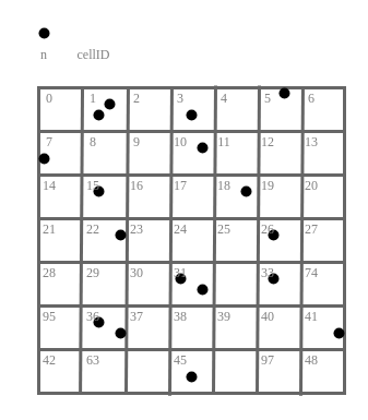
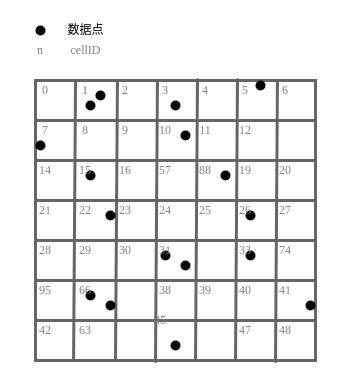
  <mxCell id="0" />
  <mxCell id="1" parent="0" />
  <mxCell id="2" value="" style="rounded=0;whiteSpace=wrap;html=1;fillColor=none;strokeWidth=3;strokeColor=#666666;" vertex="1" parent="1"><mxGeometry x="35" y="80" width="280" height="280" as="geometry" /></mxCell>
  <mxCell id="3" value="" style="endArrow=none;html=1;strokeWidth=3;exitX=0.136;exitY=1.004;exitDx=0;exitDy=0;exitPerimeter=0;entryX=0.143;entryY=-0.004;entryDx=0;entryDy=0;entryPerimeter=0;strokeColor=#666666;" edge="1" parent="1" source="2" target="2"><mxGeometry width="50" height="50" relative="1" as="geometry"><mxPoint x="195" y="320" as="sourcePoint" /><mxPoint x="245" y="270" as="targetPoint" /></mxGeometry></mxCell>
  <mxCell id="4" value="" style="endArrow=none;html=1;strokeWidth=3;exitX=0.136;exitY=1.004;exitDx=0;exitDy=0;exitPerimeter=0;entryX=0.143;entryY=-0.004;entryDx=0;entryDy=0;entryPerimeter=0;strokeColor=#666666;" edge="1" parent="1"><mxGeometry width="50" height="50" relative="1" as="geometry"><mxPoint x="115" y="361.12" as="sourcePoint" /><mxPoint x="116.96" y="78.88" as="targetPoint" /></mxGeometry></mxCell>
  <mxCell id="5" value="" style="endArrow=none;html=1;strokeWidth=3;exitX=0.136;exitY=1.004;exitDx=0;exitDy=0;exitPerimeter=0;entryX=0.143;entryY=-0.004;entryDx=0;entryDy=0;entryPerimeter=0;strokeColor=#666666;" edge="1" parent="1"><mxGeometry width="50" height="50" relative="1" as="geometry"><mxPoint x="155" y="362.24" as="sourcePoint" /><mxPoint x="156.96" y="80" as="targetPoint" /></mxGeometry></mxCell>
  <mxCell id="6" value="" style="endArrow=none;html=1;strokeWidth=3;exitX=0.136;exitY=1.004;exitDx=0;exitDy=0;exitPerimeter=0;strokeColor=#666666;" edge="1" parent="1"><mxGeometry width="50" height="50" relative="1" as="geometry"><mxPoint x="195" y="360" as="sourcePoint" /><mxPoint x="197" y="78" as="targetPoint" /></mxGeometry></mxCell>
  <mxCell id="7" value="" style="endArrow=none;html=1;strokeWidth=3;exitX=0.136;exitY=1.004;exitDx=0;exitDy=0;exitPerimeter=0;strokeColor=#666666;" edge="1" parent="1"><mxGeometry width="50" height="50" relative="1" as="geometry"><mxPoint x="235" y="360" as="sourcePoint" /><mxPoint x="237" y="78" as="targetPoint" /></mxGeometry></mxCell>
  <mxCell id="8" value="" style="endArrow=none;html=1;strokeWidth=3;exitX=0.136;exitY=1.004;exitDx=0;exitDy=0;exitPerimeter=0;entryX=0.143;entryY=-0.004;entryDx=0;entryDy=0;entryPerimeter=0;strokeColor=#666666;" edge="1" parent="1"><mxGeometry width="50" height="50" relative="1" as="geometry"><mxPoint x="275" y="362.24" as="sourcePoint" /><mxPoint x="276.96" y="80" as="targetPoint" /></mxGeometry></mxCell>
  <mxCell id="9" value="" style="endArrow=none;html=1;strokeWidth=3;entryX=0.996;entryY=0.143;entryDx=0;entryDy=0;entryPerimeter=0;strokeColor=#666666;" edge="1" parent="1" target="2"><mxGeometry width="50" height="50" relative="1" as="geometry"><mxPoint x="35" y="120" as="sourcePoint" /><mxPoint x="245" y="270" as="targetPoint" /><Array as="points"><mxPoint x="65" y="120" /></Array></mxGeometry></mxCell>
  <mxCell id="10" value="" style="endArrow=none;html=1;strokeWidth=3;entryX=0.996;entryY=0.143;entryDx=0;entryDy=0;entryPerimeter=0;strokeColor=#666666;" edge="1" parent="1"><mxGeometry width="50" height="50" relative="1" as="geometry"><mxPoint x="35" y="160" as="sourcePoint" /><mxPoint x="313.88" y="160.04" as="targetPoint" /><Array as="points"><mxPoint x="65" y="160" /></Array></mxGeometry></mxCell>
  <mxCell id="11" value="" style="endArrow=none;html=1;strokeWidth=3;entryX=0.996;entryY=0.143;entryDx=0;entryDy=0;entryPerimeter=0;strokeColor=#666666;" edge="1" parent="1"><mxGeometry width="50" height="50" relative="1" as="geometry"><mxPoint x="35" y="200" as="sourcePoint" /><mxPoint x="313.88" y="200.04" as="targetPoint" /><Array as="points"><mxPoint x="65" y="200" /></Array></mxGeometry></mxCell>
  <mxCell id="12" value="" style="endArrow=none;html=1;strokeWidth=3;entryX=0.996;entryY=0.143;entryDx=0;entryDy=0;entryPerimeter=0;strokeColor=#666666;" edge="1" parent="1"><mxGeometry width="50" height="50" relative="1" as="geometry"><mxPoint x="36.12" y="240" as="sourcePoint" /><mxPoint x="315" y="240.04" as="targetPoint" /><Array as="points"><mxPoint x="66.12" y="240" /></Array></mxGeometry></mxCell>
  <mxCell id="13" value="" style="endArrow=none;html=1;strokeWidth=3;entryX=0.996;entryY=0.143;entryDx=0;entryDy=0;entryPerimeter=0;strokeColor=#666666;" edge="1" parent="1"><mxGeometry width="50" height="50" relative="1" as="geometry"><mxPoint x="35" y="280" as="sourcePoint" /><mxPoint x="313.88" y="280.04" as="targetPoint" /><Array as="points"><mxPoint x="65" y="280" /></Array></mxGeometry></mxCell>
  <mxCell id="14" value="" style="endArrow=none;html=1;strokeWidth=3;entryX=0.996;entryY=0.143;entryDx=0;entryDy=0;entryPerimeter=0;strokeColor=#666666;" edge="1" parent="1"><mxGeometry width="50" height="50" relative="1" as="geometry"><mxPoint x="36.12" y="320" as="sourcePoint" /><mxPoint x="315" y="320.04" as="targetPoint" /><Array as="points"><mxPoint x="66.12" y="320" /></Array></mxGeometry></mxCell>
  <mxCell id="15" value="" style="ellipse;whiteSpace=wrap;html=1;strokeWidth=3;fillColor=#000000;strokeColor=none;" vertex="1" parent="1"><mxGeometry x="95" y="90" width="10" height="10" as="geometry" /></mxCell>
  <mxCell id="16" value="" style="ellipse;whiteSpace=wrap;html=1;strokeWidth=3;fillColor=#000000;strokeColor=none;" vertex="1" parent="1"><mxGeometry x="85" y="100" width="10" height="10" as="geometry" /></mxCell>
  <mxCell id="17" value="" style="ellipse;whiteSpace=wrap;html=1;strokeWidth=3;fillColor=#000000;strokeColor=none;" vertex="1" parent="1"><mxGeometry x="170" y="100" width="10" height="10" as="geometry" /></mxCell>
  <mxCell id="18" value="" style="ellipse;whiteSpace=wrap;html=1;strokeWidth=3;fillColor=#000000;strokeColor=none;" vertex="1" parent="1"><mxGeometry x="180" y="130" width="10" height="10" as="geometry" /></mxCell>
  <mxCell id="19" value="" style="ellipse;whiteSpace=wrap;html=1;strokeWidth=3;fillColor=#000000;strokeColor=none;" vertex="1" parent="1"><mxGeometry x="85" y="170" width="10" height="10" as="geometry" /></mxCell>
  <mxCell id="20" value="" style="ellipse;whiteSpace=wrap;html=1;strokeWidth=3;fillColor=#000000;strokeColor=none;" vertex="1" parent="1"><mxGeometry x="220" y="170" width="10" height="10" as="geometry" /></mxCell>
  <mxCell id="21" value="" style="ellipse;whiteSpace=wrap;html=1;strokeWidth=3;fillColor=#000000;strokeColor=none;" vertex="1" parent="1"><mxGeometry x="245" y="210" width="10" height="10" as="geometry" /></mxCell>
  <mxCell id="22" value="" style="ellipse;whiteSpace=wrap;html=1;strokeWidth=3;fillColor=#000000;strokeColor=none;" vertex="1" parent="1"><mxGeometry x="105" y="210" width="10" height="10" as="geometry" /></mxCell>
  <mxCell id="23" value="" style="ellipse;whiteSpace=wrap;html=1;strokeWidth=3;fillColor=#000000;strokeColor=none;" vertex="1" parent="1"><mxGeometry x="160" y="250" width="10" height="10" as="geometry" /></mxCell>
  <mxCell id="24" value="" style="ellipse;whiteSpace=wrap;html=1;strokeWidth=3;fillColor=#000000;strokeColor=none;" vertex="1" parent="1"><mxGeometry x="180" y="260" width="10" height="10" as="geometry" /></mxCell>
  <mxCell id="25" value="" style="ellipse;whiteSpace=wrap;html=1;strokeWidth=3;fillColor=#000000;strokeColor=none;" vertex="1" parent="1"><mxGeometry x="245" y="250" width="10" height="10" as="geometry" /></mxCell>
  <mxCell id="26" value="" style="ellipse;whiteSpace=wrap;html=1;strokeWidth=3;fillColor=#000000;strokeColor=none;" vertex="1" parent="1"><mxGeometry x="85" y="290" width="10" height="10" as="geometry" /></mxCell>
  <mxCell id="27" value="" style="ellipse;whiteSpace=wrap;html=1;strokeWidth=3;fillColor=#000000;strokeColor=none;" vertex="1" parent="1"><mxGeometry x="105" y="300" width="10" height="10" as="geometry" /></mxCell>
  <mxCell id="28" value="" style="ellipse;whiteSpace=wrap;html=1;strokeWidth=3;fillColor=#000000;strokeColor=none;" vertex="1" parent="1"><mxGeometry x="170" y="340" width="10" height="10" as="geometry" /></mxCell>
  <mxCell id="29" value="" style="ellipse;whiteSpace=wrap;html=1;strokeWidth=3;fillColor=#000000;strokeColor=none;" vertex="1" parent="1"><mxGeometry x="35" y="140" width="10" height="10" as="geometry" /></mxCell>
  <mxCell id="30" value="" style="ellipse;whiteSpace=wrap;html=1;strokeWidth=3;fillColor=#000000;strokeColor=none;" vertex="1" parent="1"><mxGeometry x="305" y="300" width="10" height="10" as="geometry" /></mxCell>
  <mxCell id="31" value="" style="ellipse;whiteSpace=wrap;html=1;strokeWidth=3;fillColor=#000000;strokeColor=none;" vertex="1" parent="1"><mxGeometry x="255" y="80" width="10" height="10" as="geometry" /></mxCell>
  <mxCell id="32" value="" style="ellipse;whiteSpace=wrap;html=1;strokeWidth=3;fillColor=#000000;strokeColor=none;" vertex="1" parent="1"><mxGeometry x="35" y="25" width="10" height="10" as="geometry" /></mxCell>
+ <mxCell id="33" value="&lt;font face=&quot;Verdana&quot;&gt;数据点&lt;/font&gt;" style="text;html=1;strokeColor=none;fillColor=none;align=center;verticalAlign=middle;whiteSpace=wrap;rounded=0;" vertex="1" parent="1"><mxGeometry x="47.5" y="20" width="75" height="20" as="geometry" /></mxCell>
  <mxCell id="34" value="0" style="text;html=1;strokeColor=none;fillColor=none;align=center;verticalAlign=middle;whiteSpace=wrap;rounded=0;fontFamily=Verdana;fontColor=#808080;" vertex="1" parent="1"><mxGeometry x="25" y="80" width="40" height="20" as="geometry" /></mxCell>
  <mxCell id="35" value="1" style="text;html=1;strokeColor=none;fillColor=none;align=center;verticalAlign=middle;whiteSpace=wrap;rounded=0;fontFamily=Verdana;fontColor=#808080;" vertex="1" parent="1"><mxGeometry x="65" y="80" width="40" height="20" as="geometry" /></mxCell>
  <mxCell id="36" value="2" style="text;html=1;strokeColor=none;fillColor=none;align=center;verticalAlign=middle;whiteSpace=wrap;rounded=0;fontFamily=Verdana;fontColor=#808080;" vertex="1" parent="1"><mxGeometry x="105" y="80" width="40" height="20" as="geometry" /></mxCell>
  <mxCell id="37" value="3" style="text;html=1;strokeColor=none;fillColor=none;align=center;verticalAlign=middle;whiteSpace=wrap;rounded=0;fontFamily=Verdana;fontColor=#808080;" vertex="1" parent="1"><mxGeometry x="145" y="80" width="40" height="20" as="geometry" /></mxCell>
  <mxCell id="38" value="4" style="text;html=1;strokeColor=none;fillColor=none;align=center;verticalAlign=middle;whiteSpace=wrap;rounded=0;fontFamily=Verdana;fontColor=#808080;" vertex="1" parent="1"><mxGeometry x="185" y="80" width="40" height="20" as="geometry" /></mxCell>
  <mxCell id="39" value="5" style="text;html=1;strokeColor=none;fillColor=none;align=center;verticalAlign=middle;whiteSpace=wrap;rounded=0;fontFamily=Verdana;fontColor=#808080;" vertex="1" parent="1"><mxGeometry x="225" y="80" width="40" height="20" as="geometry" /></mxCell>
  <mxCell id="40" value="6" style="text;html=1;strokeColor=none;fillColor=none;align=center;verticalAlign=middle;whiteSpace=wrap;rounded=0;fontFamily=Verdana;fontColor=#808080;" vertex="1" parent="1"><mxGeometry x="265" y="80" width="40" height="20" as="geometry" /></mxCell>
  <mxCell id="41" value="n" style="text;html=1;strokeColor=none;fillColor=none;align=center;verticalAlign=middle;whiteSpace=wrap;rounded=0;fontFamily=Verdana;fontColor=#808080;" vertex="1" parent="1"><mxGeometry x="20" y="40" width="40" height="20" as="geometry" /></mxCell>
  <mxCell id="42" value="&lt;font face=&quot;Verdana&quot;&gt;cellID&lt;/font&gt;" style="text;html=1;strokeColor=none;fillColor=none;align=center;verticalAlign=middle;whiteSpace=wrap;rounded=0;fontColor=#808080;" vertex="1" parent="1"><mxGeometry x="47.5" y="40" width="75" height="20" as="geometry" /></mxCell>
  <mxCell id="43" value="7" style="text;html=1;strokeColor=none;fillColor=none;align=center;verticalAlign=middle;whiteSpace=wrap;rounded=0;fontFamily=Verdana;fontColor=#808080;" vertex="1" parent="1"><mxGeometry x="25" y="120" width="40" height="20" as="geometry" /></mxCell>
  <mxCell id="44" value="14" style="text;html=1;strokeColor=none;fillColor=none;align=center;verticalAlign=middle;whiteSpace=wrap;rounded=0;fontFamily=Verdana;fontColor=#808080;" vertex="1" parent="1"><mxGeometry x="25" y="160" width="40" height="20" as="geometry" /></mxCell>
  <mxCell id="45" value="21" style="text;html=1;strokeColor=none;fillColor=none;align=center;verticalAlign=middle;whiteSpace=wrap;rounded=0;fontFamily=Verdana;fontColor=#808080;" vertex="1" parent="1"><mxGeometry x="25" y="200" width="40" height="20" as="geometry" /></mxCell>
  <mxCell id="46" value="28" style="text;html=1;strokeColor=none;fillColor=none;align=center;verticalAlign=middle;whiteSpace=wrap;rounded=0;fontFamily=Verdana;fontColor=#808080;" vertex="1" parent="1"><mxGeometry x="25" y="240" width="40" height="20" as="geometry" /></mxCell>
  <mxCell id="47" value="95" style="text;html=1;strokeColor=none;fillColor=none;align=center;verticalAlign=middle;whiteSpace=wrap;rounded=0;fontFamily=Verdana;fontColor=#808080;" vertex="1" parent="1"><mxGeometry x="25" y="280" width="40" height="20" as="geometry" /></mxCell>
  <mxCell id="48" value="42" style="text;html=1;strokeColor=none;fillColor=none;align=center;verticalAlign=middle;whiteSpace=wrap;rounded=0;fontFamily=Verdana;fontColor=#808080;" vertex="1" parent="1"><mxGeometry x="25" y="320" width="40" height="20" as="geometry" /></mxCell>
  <mxCell id="49" value="8" style="text;html=1;strokeColor=none;fillColor=none;align=center;verticalAlign=middle;whiteSpace=wrap;rounded=0;fontFamily=Verdana;fontColor=#808080;" vertex="1" parent="1"><mxGeometry x="65" y="120" width="40" height="20" as="geometry" /></mxCell>
  <mxCell id="50" value="15" style="text;html=1;strokeColor=none;fillColor=none;align=center;verticalAlign=middle;whiteSpace=wrap;rounded=0;fontFamily=Verdana;fontColor=#808080;" vertex="1" parent="1"><mxGeometry x="65" y="160" width="40" height="20" as="geometry" /></mxCell>
  <mxCell id="51" value="22" style="text;html=1;strokeColor=none;fillColor=none;align=center;verticalAlign=middle;whiteSpace=wrap;rounded=0;fontFamily=Verdana;fontColor=#808080;" vertex="1" parent="1"><mxGeometry x="65" y="200" width="40" height="20" as="geometry" /></mxCell>
  <mxCell id="52" value="29" style="text;html=1;strokeColor=none;fillColor=none;align=center;verticalAlign=middle;whiteSpace=wrap;rounded=0;fontFamily=Verdana;fontColor=#808080;" vertex="1" parent="1"><mxGeometry x="65" y="240" width="40" height="20" as="geometry" /></mxCell>
- <mxCell id="53" value="36" style="text;html=1;strokeColor=none;fillColor=none;align=center;verticalAlign=middle;whiteSpace=wrap;rounded=0;fontFamily=Verdana;fontColor=#808080;" vertex="1" parent="1"><mxGeometry x="65" y="280" width="40" height="20" as="geometry" /></mxCell>
+ <mxCell id="53" value="66" style="text;html=1;strokeColor=none;fillColor=none;align=center;verticalAlign=middle;whiteSpace=wrap;rounded=0;fontFamily=Verdana;fontColor=#808080;" vertex="1" parent="1"><mxGeometry x="65" y="280" width="40" height="20" as="geometry" /></mxCell>
  <mxCell id="54" value="63" style="text;html=1;strokeColor=none;fillColor=none;align=center;verticalAlign=middle;whiteSpace=wrap;rounded=0;fontFamily=Verdana;fontColor=#808080;" vertex="1" parent="1"><mxGeometry x="65" y="320" width="40" height="20" as="geometry" /></mxCell>
  <mxCell id="55" value="9" style="text;html=1;strokeColor=none;fillColor=none;align=center;verticalAlign=middle;whiteSpace=wrap;rounded=0;fontFamily=Verdana;fontColor=#808080;" vertex="1" parent="1"><mxGeometry x="105" y="120" width="40" height="20" as="geometry" /></mxCell>
  <mxCell id="56" value="16" style="text;html=1;strokeColor=none;fillColor=none;align=center;verticalAlign=middle;whiteSpace=wrap;rounded=0;fontFamily=Verdana;fontColor=#808080;" vertex="1" parent="1"><mxGeometry x="105" y="160" width="40" height="20" as="geometry" /></mxCell>
  <mxCell id="57" value="23" style="text;html=1;strokeColor=none;fillColor=none;align=center;verticalAlign=middle;whiteSpace=wrap;rounded=0;fontFamily=Verdana;fontColor=#808080;" vertex="1" parent="1"><mxGeometry x="105" y="200" width="40" height="20" as="geometry" /></mxCell>
  <mxCell id="58" value="30" style="text;html=1;strokeColor=none;fillColor=none;align=center;verticalAlign=middle;whiteSpace=wrap;rounded=0;fontFamily=Verdana;fontColor=#808080;" vertex="1" parent="1"><mxGeometry x="105" y="240" width="40" height="20" as="geometry" /></mxCell>
- <mxCell id="59" value="37" style="text;html=1;strokeColor=none;fillColor=none;align=center;verticalAlign=middle;whiteSpace=wrap;rounded=0;fontFamily=Verdana;fontColor=#808080;" vertex="1" parent="1"><mxGeometry x="105" y="280" width="40" height="20" as="geometry" /></mxCell>
  <mxCell id="60" value="10" style="text;html=1;strokeColor=none;fillColor=none;align=center;verticalAlign=middle;whiteSpace=wrap;rounded=0;fontFamily=Verdana;fontColor=#808080;" vertex="1" parent="1"><mxGeometry x="145" y="120" width="40" height="20" as="geometry" /></mxCell>
- <mxCell id="61" value="17" style="text;html=1;strokeColor=none;fillColor=none;align=center;verticalAlign=middle;whiteSpace=wrap;rounded=0;fontFamily=Verdana;fontColor=#808080;" vertex="1" parent="1"><mxGeometry x="145" y="160" width="40" height="20" as="geometry" /></mxCell>
+ <mxCell id="61" value="57" style="text;html=1;strokeColor=none;fillColor=none;align=center;verticalAlign=middle;whiteSpace=wrap;rounded=0;fontFamily=Verdana;fontColor=#808080;" vertex="1" parent="1"><mxGeometry x="145" y="160" width="40" height="20" as="geometry" /></mxCell>
  <mxCell id="62" value="24" style="text;html=1;strokeColor=none;fillColor=none;align=center;verticalAlign=middle;whiteSpace=wrap;rounded=0;fontFamily=Verdana;fontColor=#808080;" vertex="1" parent="1"><mxGeometry x="145" y="200" width="40" height="20" as="geometry" /></mxCell>
  <mxCell id="63" value="31" style="text;html=1;strokeColor=none;fillColor=none;align=center;verticalAlign=middle;whiteSpace=wrap;rounded=0;fontFamily=Verdana;fontColor=#808080;" vertex="1" parent="1"><mxGeometry x="145" y="240" width="40" height="20" as="geometry" /></mxCell>
  <mxCell id="64" value="38" style="text;html=1;strokeColor=none;fillColor=none;align=center;verticalAlign=middle;whiteSpace=wrap;rounded=0;fontFamily=Verdana;fontColor=#808080;" vertex="1" parent="1"><mxGeometry x="145" y="280" width="40" height="20" as="geometry" /></mxCell>
- <mxCell id="65" value="45" style="text;html=1;strokeColor=none;fillColor=none;align=center;verticalAlign=middle;whiteSpace=wrap;rounded=0;fontFamily=Verdana;fontColor=#808080;" vertex="1" parent="1"><mxGeometry x="145" y="320" width="40" height="20" as="geometry" /></mxCell>
+ <mxCell id="65" value="45" style="text;html=1;strokeColor=none;fillColor=none;align=center;verticalAlign=middle;whiteSpace=wrap;rounded=0;fontFamily=Verdana;fontColor=#808080;" vertex="1" parent="1"><mxGeometry x="140" y="310" width="40" height="20" as="geometry" /></mxCell>
  <mxCell id="66" value="11" style="text;html=1;strokeColor=none;fillColor=none;align=center;verticalAlign=middle;whiteSpace=wrap;rounded=0;fontFamily=Verdana;fontColor=#808080;" vertex="1" parent="1"><mxGeometry x="185" y="120" width="40" height="20" as="geometry" /></mxCell>
- <mxCell id="67" value="18" style="text;html=1;strokeColor=none;fillColor=none;align=center;verticalAlign=middle;whiteSpace=wrap;rounded=0;fontFamily=Verdana;fontColor=#808080;" vertex="1" parent="1"><mxGeometry x="185" y="160" width="40" height="20" as="geometry" /></mxCell>
+ <mxCell id="67" value="88" style="text;html=1;strokeColor=none;fillColor=none;align=center;verticalAlign=middle;whiteSpace=wrap;rounded=0;fontFamily=Verdana;fontColor=#808080;" vertex="1" parent="1"><mxGeometry x="185" y="160" width="40" height="20" as="geometry" /></mxCell>
  <mxCell id="68" value="25" style="text;html=1;strokeColor=none;fillColor=none;align=center;verticalAlign=middle;whiteSpace=wrap;rounded=0;fontFamily=Verdana;fontColor=#808080;" vertex="1" parent="1"><mxGeometry x="185" y="200" width="40" height="20" as="geometry" /></mxCell>
  <mxCell id="69" value="39" style="text;html=1;strokeColor=none;fillColor=none;align=center;verticalAlign=middle;whiteSpace=wrap;rounded=0;fontFamily=Verdana;fontColor=#808080;" vertex="1" parent="1"><mxGeometry x="185" y="280" width="40" height="20" as="geometry" /></mxCell>
  <mxCell id="70" value="12" style="text;html=1;strokeColor=none;fillColor=none;align=center;verticalAlign=middle;whiteSpace=wrap;rounded=0;fontFamily=Verdana;fontColor=#808080;" vertex="1" parent="1"><mxGeometry x="225" y="120" width="40" height="20" as="geometry" /></mxCell>
  <mxCell id="71" value="19" style="text;html=1;strokeColor=none;fillColor=none;align=center;verticalAlign=middle;whiteSpace=wrap;rounded=0;fontFamily=Verdana;fontColor=#808080;" vertex="1" parent="1"><mxGeometry x="225" y="160" width="40" height="20" as="geometry" /></mxCell>
  <mxCell id="72" value="26" style="text;html=1;strokeColor=none;fillColor=none;align=center;verticalAlign=middle;whiteSpace=wrap;rounded=0;fontFamily=Verdana;fontColor=#808080;" vertex="1" parent="1"><mxGeometry x="225" y="200" width="40" height="20" as="geometry" /></mxCell>
  <mxCell id="73" value="33" style="text;html=1;strokeColor=none;fillColor=none;align=center;verticalAlign=middle;whiteSpace=wrap;rounded=0;fontFamily=Verdana;fontColor=#808080;" vertex="1" parent="1"><mxGeometry x="225" y="240" width="40" height="20" as="geometry" /></mxCell>
  <mxCell id="74" value="40" style="text;html=1;strokeColor=none;fillColor=none;align=center;verticalAlign=middle;whiteSpace=wrap;rounded=0;fontFamily=Verdana;fontColor=#808080;" vertex="1" parent="1"><mxGeometry x="225" y="280" width="40" height="20" as="geometry" /></mxCell>
- <mxCell id="75" value="97" style="text;html=1;strokeColor=none;fillColor=none;align=center;verticalAlign=middle;whiteSpace=wrap;rounded=0;fontFamily=Verdana;fontColor=#808080;" vertex="1" parent="1"><mxGeometry x="225" y="320" width="40" height="20" as="geometry" /></mxCell>
- <mxCell id="76" value="13" style="text;html=1;strokeColor=none;fillColor=none;align=center;verticalAlign=middle;whiteSpace=wrap;rounded=0;fontFamily=Verdana;fontColor=#808080;" vertex="1" parent="1"><mxGeometry x="265" y="120" width="40" height="20" as="geometry" /></mxCell>
+ <mxCell id="75" value="47" style="text;html=1;strokeColor=none;fillColor=none;align=center;verticalAlign=middle;whiteSpace=wrap;rounded=0;fontFamily=Verdana;fontColor=#808080;" vertex="1" parent="1"><mxGeometry x="225" y="320" width="40" height="20" as="geometry" /></mxCell>
  <mxCell id="77" value="20" style="text;html=1;strokeColor=none;fillColor=none;align=center;verticalAlign=middle;whiteSpace=wrap;rounded=0;fontFamily=Verdana;fontColor=#808080;" vertex="1" parent="1"><mxGeometry x="265" y="160" width="40" height="20" as="geometry" /></mxCell>
  <mxCell id="78" value="27" style="text;html=1;strokeColor=none;fillColor=none;align=center;verticalAlign=middle;whiteSpace=wrap;rounded=0;fontFamily=Verdana;fontColor=#808080;" vertex="1" parent="1"><mxGeometry x="265" y="200" width="40" height="20" as="geometry" /></mxCell>
  <mxCell id="79" value="74" style="text;html=1;strokeColor=none;fillColor=none;align=center;verticalAlign=middle;whiteSpace=wrap;rounded=0;fontFamily=Verdana;fontColor=#808080;" vertex="1" parent="1"><mxGeometry x="265" y="240" width="40" height="20" as="geometry" /></mxCell>
  <mxCell id="80" value="41" style="text;html=1;strokeColor=none;fillColor=none;align=center;verticalAlign=middle;whiteSpace=wrap;rounded=0;fontFamily=Verdana;fontColor=#808080;" vertex="1" parent="1"><mxGeometry x="265" y="280" width="40" height="20" as="geometry" /></mxCell>
  <mxCell id="81" value="48" style="text;html=1;strokeColor=none;fillColor=none;align=center;verticalAlign=middle;whiteSpace=wrap;rounded=0;fontFamily=Verdana;fontColor=#808080;" vertex="1" parent="1"><mxGeometry x="265" y="320" width="40" height="20" as="geometry" /></mxCell>
